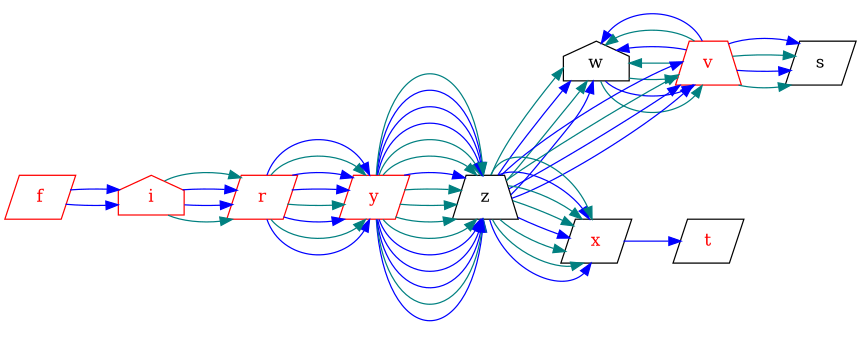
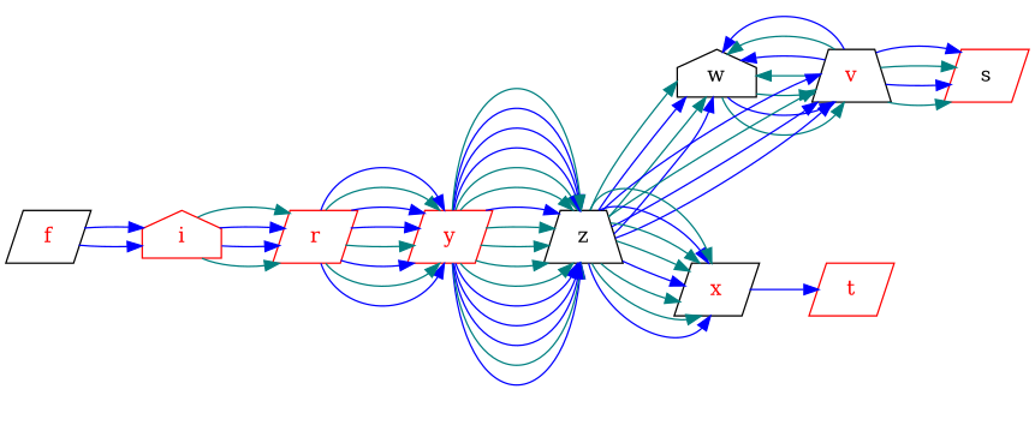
  digraph {
    rankdir=LR
    node [color=red fontcolor=red shape=parallelogram]
    edge [color=blue]
    w [color=black fontcolor=black shape=house]
-   v [shape=trapezium]
-   s [color=black fontcolor=black]
+   v [color=black shape=trapezium]
+   s [fontcolor=black]
    z [color=black fontcolor=black shape=trapezium]
    x [color=black]
-   t [color=black]
+   t
    y
    r
    i [shape=house]
-   f
+   f [color=black]
    w -> v [color=teal]
    w -> v
    w -> v [color=teal]
    v -> w [color=teal]
    v -> w
    v -> w [color=teal]
    v -> w
    v -> s [color=teal]
    v -> s
    v -> s [color=teal]
    v -> s
    z -> w
    z -> w [color=teal]
    z -> w
    z -> w [color=teal]
    z -> v
    z -> v
    z -> v [color=teal]
    z -> v
    z -> x
    z -> x [color=teal]
    z -> x [color=teal]
    z -> x
    z -> x [color=teal]
    z -> x [color=teal]
    z -> x
    z -> x [color=teal]
    x -> t
    y -> z
    y -> z [color=teal]
    y -> z
    y -> z
    y -> z
    y -> z [color=teal]
    y -> z [color=teal]
    y -> z [color=teal]
    y -> z [color=teal]
    y -> z
    y -> z [color=teal]
    y -> z [color=teal]
    y -> z
    y -> z
    y -> z
    y -> z [color=teal]
    r -> y
    r -> y [color=teal]
    r -> y
    r -> y [color=teal]
    r -> y
    r -> y
    r -> y [color=teal]
    r -> y
    i -> r [color=teal]
    i -> r
    i -> r
    i -> r [color=teal]
    f -> i
    f -> i
  }
